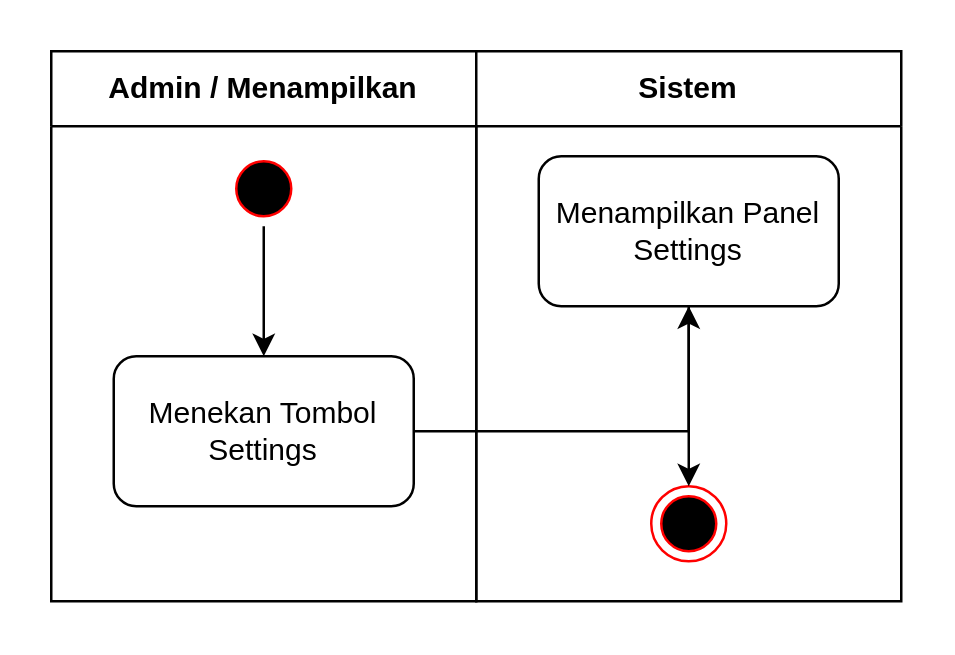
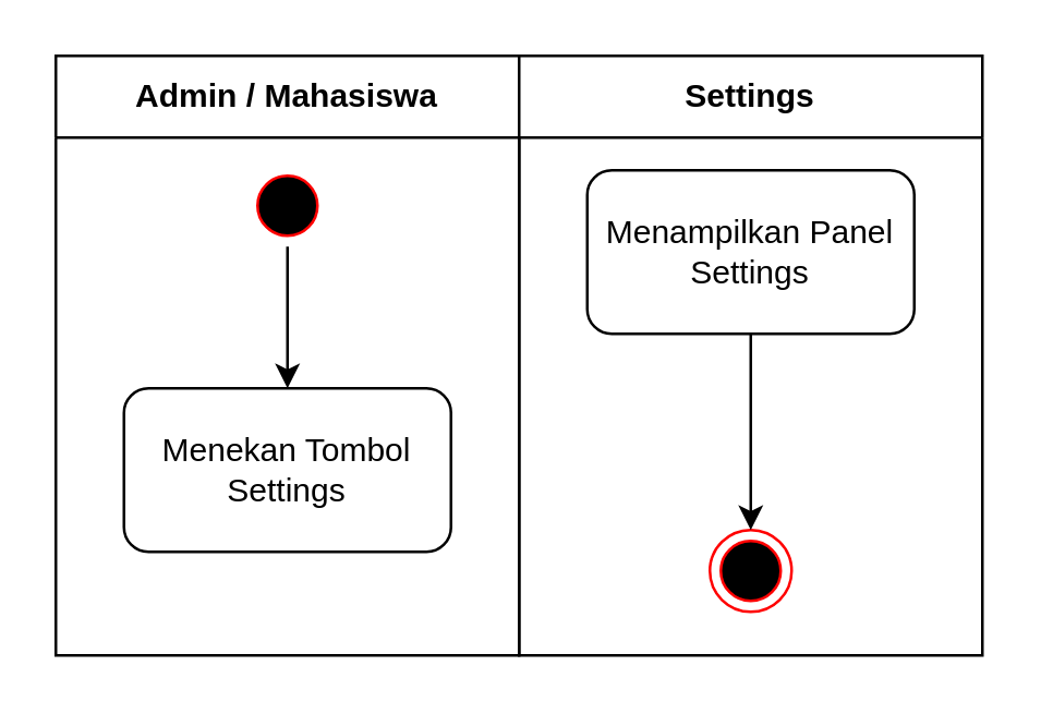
  <mxCell id="0" />
  <mxCell id="1" parent="0" />
- <mxCell id="2" value="Admin / Menampilkan" style="swimlane;whiteSpace=wrap;html=1;startSize=30;" parent="1" vertex="1"><mxGeometry x="20" y="20" width="170" height="220" as="geometry" /></mxCell>
+ <mxCell id="2" value="Admin / Mahasiswa" style="swimlane;whiteSpace=wrap;html=1;startSize=30;" parent="1" vertex="1"><mxGeometry x="20" y="20" width="170" height="220" as="geometry" /></mxCell>
  <mxCell id="3" style="edgeStyle=orthogonalEdgeStyle;rounded=0;orthogonalLoop=1;jettySize=auto;html=1;entryX=0.5;entryY=0;entryDx=0;entryDy=0;" parent="2" source="4" target="5" edge="1"><mxGeometry relative="1" as="geometry" /></mxCell>
  <mxCell id="4" value="" style="ellipse;html=1;shape=startState;fillColor=#000000;strokeColor=#ff0000;" parent="2" vertex="1"><mxGeometry x="70" y="40" width="30" height="30" as="geometry" /></mxCell>
  <mxCell id="5" value="Menekan Tombol Settings" style="rounded=1;whiteSpace=wrap;html=1;" parent="2" vertex="1"><mxGeometry x="25" y="122" width="120" height="60" as="geometry" /></mxCell>
- <mxCell id="6" value="Sistem" style="swimlane;whiteSpace=wrap;html=1;startSize=30;" parent="1" vertex="1"><mxGeometry x="190" y="20" width="170" height="220" as="geometry" /></mxCell>
+ <mxCell id="6" value="Settings" style="swimlane;whiteSpace=wrap;html=1;startSize=30;" parent="1" vertex="1"><mxGeometry x="190" y="20" width="170" height="220" as="geometry" /></mxCell>
  <mxCell id="7" value="Menampilkan Panel Settings" style="whiteSpace=wrap;html=1;rounded=1;" parent="6" vertex="1"><mxGeometry x="25" y="42" width="120" height="60" as="geometry" /></mxCell>
  <mxCell id="8" value="" style="ellipse;html=1;shape=endState;fillColor=#000000;strokeColor=#ff0000;" parent="6" vertex="1"><mxGeometry x="70" y="174" width="30" height="30" as="geometry" /></mxCell>
  <mxCell id="9" style="rounded=0;orthogonalLoop=1;jettySize=auto;html=1;entryX=0.5;entryY=0;entryDx=0;entryDy=0;exitX=0.5;exitY=1;exitDx=0;exitDy=0;" parent="6" source="7" target="8" edge="1"><mxGeometry relative="1" as="geometry"><mxPoint x="100" y="269" as="sourcePoint" /></mxGeometry></mxCell>
- <mxCell id="10" value="" style="edgeStyle=orthogonalEdgeStyle;rounded=0;orthogonalLoop=1;jettySize=auto;html=1;exitX=1;exitY=0.5;exitDx=0;exitDy=0;" parent="1" source="5" target="7" edge="1"><mxGeometry relative="1" as="geometry"><mxPoint x="190" y="150.029" as="sourcePoint" /></mxGeometry></mxCell>
